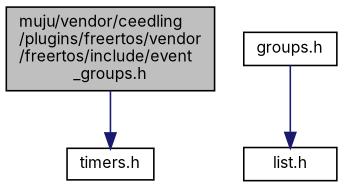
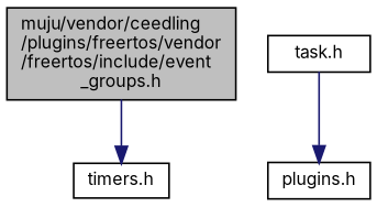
  digraph {
    fontname=Inter
    node [color=black fillcolor=white fontname=Inter fontsize=10 shape=record style=filled]
    edge [color=midnightblue fontname=Inter fontsize=10 labelfontname=Helvetica labelfontsize=10 style=solid]
    n1 [fillcolor=grey75 fontcolor=black height=0.2 label="muju/vendor/ceedling\l/plugins/freertos/vendor\l/freertos/include/event\l_groups.h" width=0.4]
    n2 [height=0.2 label="timers.h" width=0.4]
-   n3 [height=0.2 label="groups.h" width=0.4]
-   n4 [height=0.2 label="list.h" width=0.4]
+   n3 [height=0.2 label="task.h" width=0.4]
+   n4 [height=0.2 label="plugins.h" width=0.4]
    n1 -> n2
    n3 -> n4
  }
